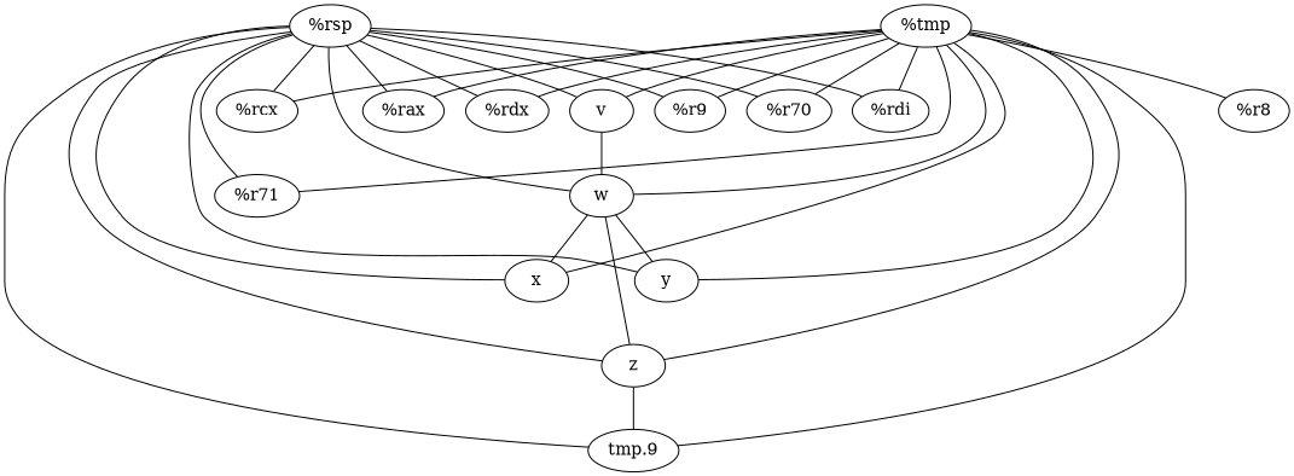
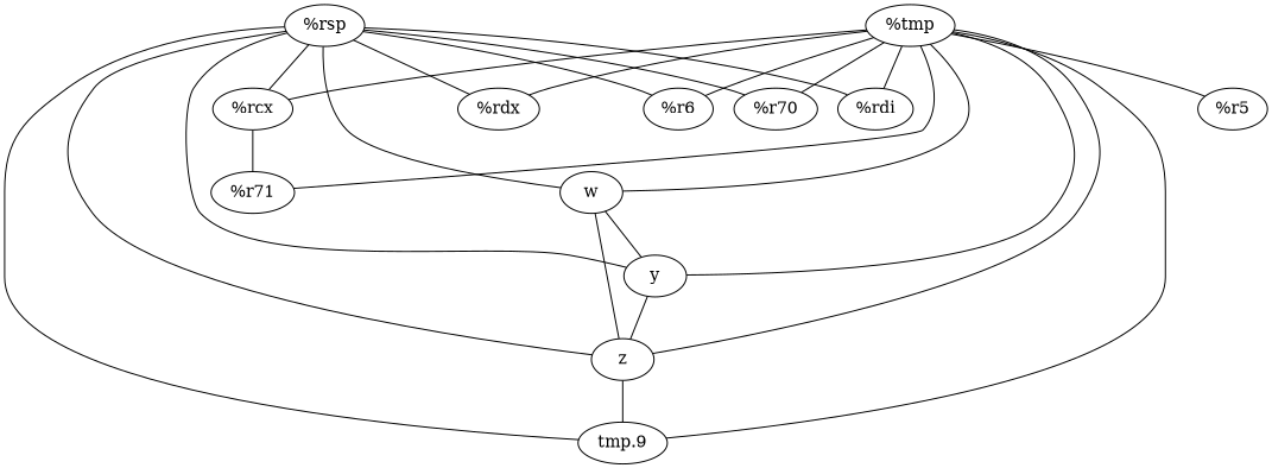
  graph {
    "\%rsp"
-   v
    w
-   x
    y
    z
    n7 [label="tmp.9"]
    "\%rdi"
-   "\%rax"
    "\%rcx"
    "\%rdx"
-   "\%r9"
+   "\%r9" [label="%r6"]
    n13 [label="%r70"]
    n14 [label="%r71"]
    n15 [label="%tmp"]
-   "\%r8"
-   "\%rsp" -- v
+   "\%r8" [label="%r5"]
    "\%rsp" -- w
-   "\%rsp" -- x
    "\%rsp" -- y
    "\%rsp" -- z
    "\%rsp" -- n7
    "\%rsp" -- "\%rdi"
-   "\%rsp" -- "\%rax"
    "\%rsp" -- "\%rcx"
    "\%rsp" -- "\%rdx"
    "\%rsp" -- "\%r9"
    "\%rsp" -- n13
-   "\%rsp" -- n14
-   v -- w
-   w -- x
+   "\%rcx" -- n14
    w -- y
    w -- z
+   y -- z
    z -- n7
-   n15 -- v
    n15 -- w
-   n15 -- x
    n15 -- y
    n15 -- z
    n15 -- n7
    n15 -- "\%rdi"
-   n15 -- "\%rax"
    n15 -- "\%rcx"
    n15 -- "\%rdx"
    n15 -- "\%r9"
    n15 -- n13
    n15 -- n14
    n15 -- "\%r8"
  }
